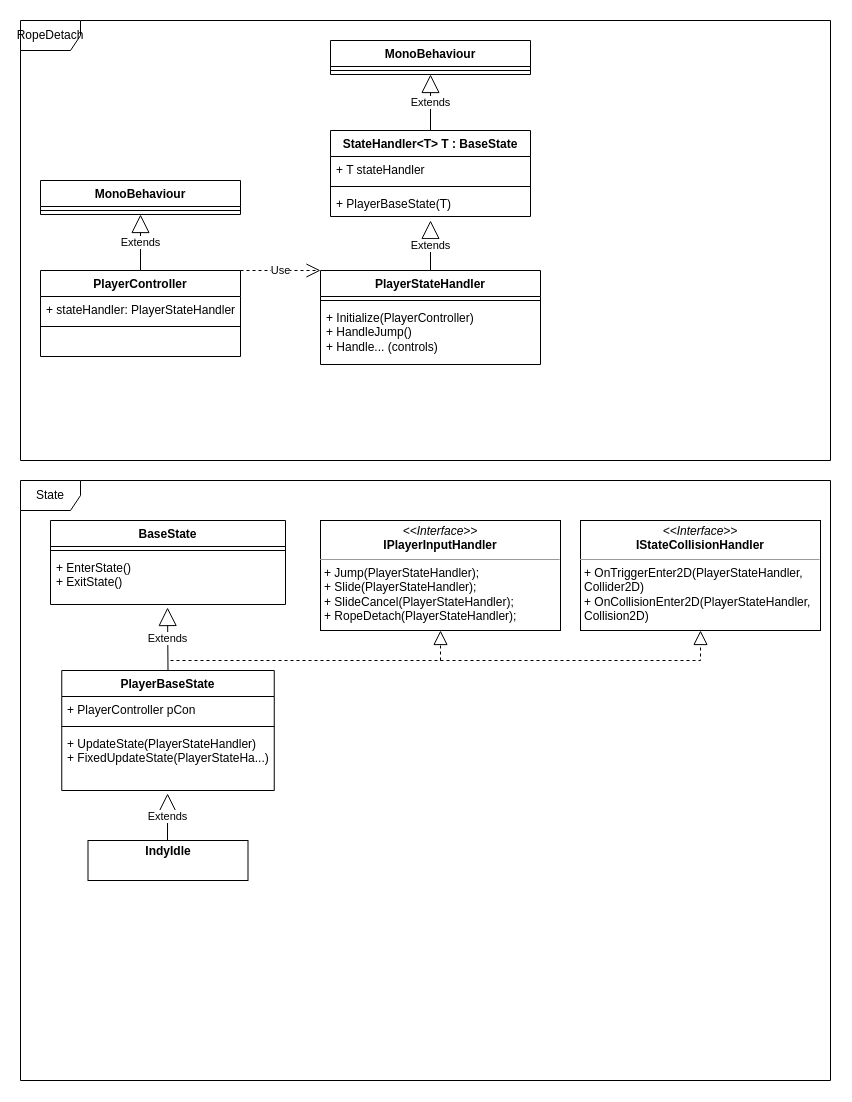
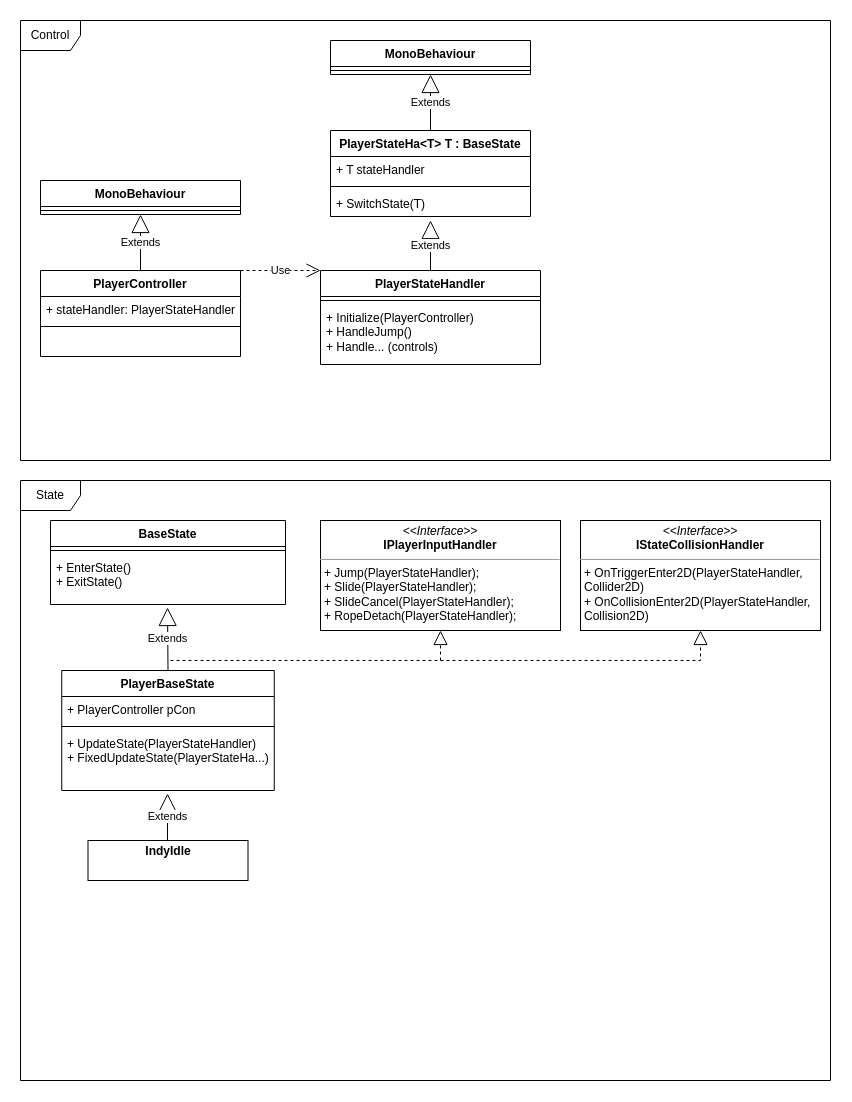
  <mxCell id="0" />
  <mxCell id="1" parent="0" />
  <mxCell id="2" value="PlayerController" style="swimlane;fontStyle=1;align=center;verticalAlign=top;childLayout=stackLayout;horizontal=1;startSize=26;horizontalStack=0;resizeParent=1;resizeParentMax=0;resizeLast=0;collapsible=1;marginBottom=0;whiteSpace=wrap;html=1;" parent="1" vertex="1"><mxGeometry x="40" y="270" width="200" height="86" as="geometry" /></mxCell>
  <mxCell id="3" value="+ stateHandler: PlayerStateHandler" style="text;strokeColor=none;fillColor=none;align=left;verticalAlign=top;spacingLeft=4;spacingRight=4;overflow=hidden;rotatable=0;points=[[0,0.5],[1,0.5]];portConstraint=eastwest;whiteSpace=wrap;html=1;" parent="2" vertex="1"><mxGeometry y="26" width="200" height="26" as="geometry" /></mxCell>
  <mxCell id="4" value="" style="line;strokeWidth=1;fillColor=none;align=left;verticalAlign=middle;spacingTop=-1;spacingLeft=3;spacingRight=3;rotatable=0;labelPosition=right;points=[];portConstraint=eastwest;strokeColor=inherit;" parent="2" vertex="1"><mxGeometry y="52" width="200" height="8" as="geometry" /></mxCell>
  <mxCell id="5" value="&amp;nbsp;" style="text;strokeColor=none;fillColor=none;align=left;verticalAlign=top;spacingLeft=4;spacingRight=4;overflow=hidden;rotatable=0;points=[[0,0.5],[1,0.5]];portConstraint=eastwest;whiteSpace=wrap;html=1;" parent="2" vertex="1"><mxGeometry y="60" width="200" height="26" as="geometry" /></mxCell>
  <mxCell id="6" value="PlayerStateHandler" style="swimlane;fontStyle=1;align=center;verticalAlign=top;childLayout=stackLayout;horizontal=1;startSize=26;horizontalStack=0;resizeParent=1;resizeParentMax=0;resizeLast=0;collapsible=1;marginBottom=0;whiteSpace=wrap;html=1;" parent="1" vertex="1"><mxGeometry x="320" y="270" width="220" height="94" as="geometry"><mxRectangle x="320" y="30" width="150" height="30" as="alternateBounds" /></mxGeometry></mxCell>
  <mxCell id="7" value="" style="line;strokeWidth=1;fillColor=none;align=left;verticalAlign=middle;spacingTop=-1;spacingLeft=3;spacingRight=3;rotatable=0;labelPosition=right;points=[];portConstraint=eastwest;strokeColor=inherit;" parent="6" vertex="1"><mxGeometry y="26" width="220" height="8" as="geometry" /></mxCell>
  <mxCell id="8" value="+ Initialize(PlayerController)&lt;br&gt;+ HandleJump()&lt;br&gt;+ Handle... (controls)" style="text;strokeColor=none;fillColor=none;align=left;verticalAlign=top;spacingLeft=4;spacingRight=4;overflow=hidden;rotatable=0;points=[[0,0.5],[1,0.5]];portConstraint=eastwest;whiteSpace=wrap;html=1;" parent="6" vertex="1"><mxGeometry y="34" width="220" height="60" as="geometry" /></mxCell>
  <mxCell id="9" value="Use" style="endArrow=open;endSize=12;dashed=1;html=1;rounded=0;exitX=1;exitY=0;exitDx=0;exitDy=0;entryX=0;entryY=0;entryDx=0;entryDy=0;" parent="1" source="2" target="6" edge="1"><mxGeometry width="160" relative="1" as="geometry"><mxPoint x="340" y="500" as="sourcePoint" /><mxPoint x="500" y="500" as="targetPoint" /></mxGeometry></mxCell>
  <mxCell id="10" value="MonoBehaviour" style="swimlane;fontStyle=1;align=center;verticalAlign=top;childLayout=stackLayout;horizontal=1;startSize=26;horizontalStack=0;resizeParent=1;resizeParentMax=0;resizeLast=0;collapsible=1;marginBottom=0;whiteSpace=wrap;html=1;" parent="1" vertex="1"><mxGeometry x="40" y="180" width="200" height="34" as="geometry" /></mxCell>
  <mxCell id="11" value="" style="line;strokeWidth=1;fillColor=none;align=left;verticalAlign=middle;spacingTop=-1;spacingLeft=3;spacingRight=3;rotatable=0;labelPosition=right;points=[];portConstraint=eastwest;strokeColor=inherit;" parent="10" vertex="1"><mxGeometry y="26" width="200" height="8" as="geometry" /></mxCell>
  <mxCell id="12" value="Extends" style="endArrow=block;endSize=16;endFill=0;html=1;rounded=0;exitX=0.5;exitY=0;exitDx=0;exitDy=0;entryX=0.5;entryY=1;entryDx=0;entryDy=0;" parent="1" source="2" target="10" edge="1"><mxGeometry width="160" relative="1" as="geometry"><mxPoint x="340" y="480" as="sourcePoint" /><mxPoint x="500" y="480" as="targetPoint" /></mxGeometry></mxCell>
  <mxCell id="13" value="MonoBehaviour" style="swimlane;fontStyle=1;align=center;verticalAlign=top;childLayout=stackLayout;horizontal=1;startSize=26;horizontalStack=0;resizeParent=1;resizeParentMax=0;resizeLast=0;collapsible=1;marginBottom=0;whiteSpace=wrap;html=1;" parent="1" vertex="1"><mxGeometry x="330" y="40" width="200" height="34" as="geometry" /></mxCell>
  <mxCell id="14" value="" style="line;strokeWidth=1;fillColor=none;align=left;verticalAlign=middle;spacingTop=-1;spacingLeft=3;spacingRight=3;rotatable=0;labelPosition=right;points=[];portConstraint=eastwest;strokeColor=inherit;" parent="13" vertex="1"><mxGeometry y="26" width="200" height="8" as="geometry" /></mxCell>
- <mxCell id="15" value="RopeDetach" style="shape=umlFrame;whiteSpace=wrap;html=1;pointerEvents=0;" parent="1" vertex="1"><mxGeometry x="20" y="20" width="810" height="440" as="geometry" /></mxCell>
+ <mxCell id="15" value="Control" style="shape=umlFrame;whiteSpace=wrap;html=1;pointerEvents=0;" parent="1" vertex="1"><mxGeometry x="20" y="20" width="810" height="440" as="geometry" /></mxCell>
  <mxCell id="16" value="BaseState" style="swimlane;fontStyle=1;align=center;verticalAlign=top;childLayout=stackLayout;horizontal=1;startSize=26;horizontalStack=0;resizeParent=1;resizeParentMax=0;resizeLast=0;collapsible=1;marginBottom=0;whiteSpace=wrap;html=1;" parent="1" vertex="1"><mxGeometry x="50" y="520" width="235" height="84" as="geometry"><mxRectangle x="50" y="450" width="250" height="30" as="alternateBounds" /></mxGeometry></mxCell>
  <mxCell id="17" value="" style="line;strokeWidth=1;fillColor=none;align=left;verticalAlign=middle;spacingTop=-1;spacingLeft=3;spacingRight=3;rotatable=0;labelPosition=right;points=[];portConstraint=eastwest;strokeColor=inherit;" parent="16" vertex="1"><mxGeometry y="26" width="235" height="8" as="geometry" /></mxCell>
  <mxCell id="18" value="+ EnterState()&lt;br&gt;+ ExitState()" style="text;strokeColor=none;fillColor=none;align=left;verticalAlign=top;spacingLeft=4;spacingRight=4;overflow=hidden;rotatable=0;points=[[0,0.5],[1,0.5]];portConstraint=eastwest;whiteSpace=wrap;html=1;" parent="16" vertex="1"><mxGeometry y="34" width="235" height="50" as="geometry" /></mxCell>
  <mxCell id="19" value="Extends" style="endArrow=block;endSize=16;endFill=0;html=1;rounded=0;entryX=0.498;entryY=1.06;entryDx=0;entryDy=0;entryPerimeter=0;exitX=0.5;exitY=0;exitDx=0;exitDy=0;" parent="1" source="20" target="18" edge="1"><mxGeometry width="160" relative="1" as="geometry"><mxPoint x="167.5" y="700" as="sourcePoint" /><mxPoint x="190" y="630" as="targetPoint" /></mxGeometry></mxCell>
  <mxCell id="20" value="PlayerBaseState" style="swimlane;fontStyle=1;align=center;verticalAlign=top;childLayout=stackLayout;horizontal=1;startSize=26;horizontalStack=0;resizeParent=1;resizeParentMax=0;resizeLast=0;collapsible=1;marginBottom=0;whiteSpace=wrap;html=1;" parent="1" vertex="1"><mxGeometry x="61.25" y="670" width="212.5" height="120" as="geometry" /></mxCell>
  <mxCell id="21" value="+ PlayerController pCon" style="text;strokeColor=none;fillColor=none;align=left;verticalAlign=top;spacingLeft=4;spacingRight=4;overflow=hidden;rotatable=0;points=[[0,0.5],[1,0.5]];portConstraint=eastwest;whiteSpace=wrap;html=1;" parent="20" vertex="1"><mxGeometry y="26" width="212.5" height="26" as="geometry" /></mxCell>
  <mxCell id="22" value="" style="line;strokeWidth=1;fillColor=none;align=left;verticalAlign=middle;spacingTop=-1;spacingLeft=3;spacingRight=3;rotatable=0;labelPosition=right;points=[];portConstraint=eastwest;strokeColor=inherit;" parent="20" vertex="1"><mxGeometry y="52" width="212.5" height="8" as="geometry" /></mxCell>
  <mxCell id="23" value="+ UpdateState(PlayerStateHandler)&lt;br&gt;+ FixedUpdateState(PlayerStateHa...)" style="text;strokeColor=none;fillColor=none;align=left;verticalAlign=top;spacingLeft=4;spacingRight=4;overflow=hidden;rotatable=0;points=[[0,0.5],[1,0.5]];portConstraint=eastwest;whiteSpace=wrap;html=1;" parent="20" vertex="1"><mxGeometry y="60" width="212.5" height="60" as="geometry" /></mxCell>
  <mxCell id="24" value="Extends" style="endArrow=block;endSize=16;endFill=0;html=1;rounded=0;exitX=0.5;exitY=0;exitDx=0;exitDy=0;" parent="1" source="6" edge="1"><mxGeometry width="160" relative="1" as="geometry"><mxPoint x="340" y="360" as="sourcePoint" /><mxPoint x="430" y="220" as="targetPoint" /></mxGeometry></mxCell>
  <mxCell id="25" value="Extends" style="endArrow=block;endSize=16;endFill=0;html=1;rounded=0;exitX=0.5;exitY=0;exitDx=0;exitDy=0;entryX=0.5;entryY=1;entryDx=0;entryDy=0;" parent="1" target="13" edge="1"><mxGeometry width="160" relative="1" as="geometry"><mxPoint x="430" y="130" as="sourcePoint" /><mxPoint x="440" y="184" as="targetPoint" /></mxGeometry></mxCell>
  <mxCell id="26" value="&lt;p style=&quot;margin:0px;margin-top:4px;text-align:center;&quot;&gt;&lt;i&gt;&amp;lt;&amp;lt;Interface&amp;gt;&amp;gt;&lt;/i&gt;&lt;br&gt;&lt;b&gt;IPlayerInputHandler&lt;/b&gt;&lt;/p&gt;&lt;hr size=&quot;1&quot;&gt;&lt;p style=&quot;margin:0px;margin-left:4px;&quot;&gt;+&amp;nbsp;Jump(PlayerStateHandler);&lt;/p&gt;&lt;p style=&quot;margin:0px;margin-left:4px;&quot;&gt;+ Slide(PlayerStateHandler);&lt;/p&gt;&lt;p style=&quot;margin:0px;margin-left:4px;&quot;&gt;+ SlideCancel(PlayerStateHandler);&lt;/p&gt;&lt;p style=&quot;margin:0px;margin-left:4px;&quot;&gt;+ RopeDetach(PlayerStateHandler);&lt;/p&gt;" style="verticalAlign=top;align=left;overflow=fill;fontSize=12;fontFamily=Helvetica;html=1;whiteSpace=wrap;" parent="1" vertex="1"><mxGeometry x="320" y="520" width="240" height="110" as="geometry" /></mxCell>
  <mxCell id="27" value="&lt;p style=&quot;margin: 4px 0px 0px;&quot;&gt;&lt;b style=&quot;background-color: initial;&quot;&gt;IndyIdle&lt;/b&gt;&lt;br&gt;&lt;/p&gt;&lt;p style=&quot;margin:0px;margin-left:4px;&quot;&gt;&lt;br&gt;&lt;/p&gt;" style="verticalAlign=top;align=center;overflow=fill;fontSize=12;fontFamily=Helvetica;html=1;whiteSpace=wrap;" parent="1" vertex="1"><mxGeometry x="87.5" y="840" width="160" height="40" as="geometry" /></mxCell>
  <mxCell id="28" value="State" style="shape=umlFrame;whiteSpace=wrap;html=1;pointerEvents=0;" parent="1" vertex="1"><mxGeometry x="20" y="480" width="810" height="600" as="geometry" /></mxCell>
  <mxCell id="29" value="Extends" style="endArrow=block;endSize=16;endFill=0;html=1;rounded=0;entryX=0.498;entryY=1.05;entryDx=0;entryDy=0;entryPerimeter=0;" parent="1" target="23" edge="1"><mxGeometry width="160" relative="1" as="geometry"><mxPoint x="167" y="840" as="sourcePoint" /><mxPoint x="329" y="750" as="targetPoint" /></mxGeometry></mxCell>
  <mxCell id="30" value="&lt;p style=&quot;margin:0px;margin-top:4px;text-align:center;&quot;&gt;&lt;i&gt;&amp;lt;&amp;lt;Interface&amp;gt;&amp;gt;&lt;/i&gt;&lt;br&gt;&lt;b&gt;IStateCollisionHandler&lt;/b&gt;&lt;/p&gt;&lt;hr size=&quot;1&quot;&gt;&lt;p style=&quot;margin:0px;margin-left:4px;&quot;&gt;+ OnTriggerEnter2D(PlayerStateHandler, Collider2D)&lt;/p&gt;&lt;p style=&quot;margin:0px;margin-left:4px;&quot;&gt;+ OnCollisionEnter2D(PlayerStateHandler, Collision2D)&lt;/p&gt;" style="verticalAlign=top;align=left;overflow=fill;fontSize=12;fontFamily=Helvetica;html=1;whiteSpace=wrap;" vertex="1" parent="1"><mxGeometry x="580" y="520" width="240" height="110" as="geometry" /></mxCell>
  <mxCell id="31" value="" style="endArrow=block;dashed=1;endFill=0;endSize=12;html=1;rounded=0;entryX=0.5;entryY=1;entryDx=0;entryDy=0;" edge="1" parent="1" target="26"><mxGeometry width="160" relative="1" as="geometry"><mxPoint x="170" y="660" as="sourcePoint" /><mxPoint x="330" y="660" as="targetPoint" /><Array as="points"><mxPoint x="440" y="660" /></Array></mxGeometry></mxCell>
  <mxCell id="32" value="" style="endArrow=block;dashed=1;endFill=0;endSize=12;html=1;rounded=0;entryX=0.5;entryY=1;entryDx=0;entryDy=0;" edge="1" parent="1" target="30"><mxGeometry width="160" relative="1" as="geometry"><mxPoint x="440" y="660" as="sourcePoint" /><mxPoint x="600" y="660" as="targetPoint" /><Array as="points"><mxPoint x="700" y="660" /></Array></mxGeometry></mxCell>
- <mxCell id="33" value="StateHandler&amp;lt;T&amp;gt; T : BaseState" style="swimlane;fontStyle=1;align=center;verticalAlign=top;childLayout=stackLayout;horizontal=1;startSize=26;horizontalStack=0;resizeParent=1;resizeParentMax=0;resizeLast=0;collapsible=1;marginBottom=0;whiteSpace=wrap;html=1;" vertex="1" parent="1"><mxGeometry x="330" y="130" width="200" height="86" as="geometry" /></mxCell>
+ <mxCell id="33" value="PlayerStateHa&amp;lt;T&amp;gt; T : BaseState" style="swimlane;fontStyle=1;align=center;verticalAlign=top;childLayout=stackLayout;horizontal=1;startSize=26;horizontalStack=0;resizeParent=1;resizeParentMax=0;resizeLast=0;collapsible=1;marginBottom=0;whiteSpace=wrap;html=1;" vertex="1" parent="1"><mxGeometry x="330" y="130" width="200" height="86" as="geometry" /></mxCell>
  <mxCell id="34" value="+ T stateHandler" style="text;strokeColor=none;fillColor=none;align=left;verticalAlign=top;spacingLeft=4;spacingRight=4;overflow=hidden;rotatable=0;points=[[0,0.5],[1,0.5]];portConstraint=eastwest;whiteSpace=wrap;html=1;" vertex="1" parent="33"><mxGeometry y="26" width="200" height="26" as="geometry" /></mxCell>
  <mxCell id="35" value="" style="line;strokeWidth=1;fillColor=none;align=left;verticalAlign=middle;spacingTop=-1;spacingLeft=3;spacingRight=3;rotatable=0;labelPosition=right;points=[];portConstraint=eastwest;strokeColor=inherit;" vertex="1" parent="33"><mxGeometry y="52" width="200" height="8" as="geometry" /></mxCell>
- <mxCell id="36" value="+ PlayerBaseState(T)" style="text;strokeColor=none;fillColor=none;align=left;verticalAlign=top;spacingLeft=4;spacingRight=4;overflow=hidden;rotatable=0;points=[[0,0.5],[1,0.5]];portConstraint=eastwest;whiteSpace=wrap;html=1;" vertex="1" parent="33"><mxGeometry y="60" width="200" height="26" as="geometry" /></mxCell>
+ <mxCell id="36" value="+ SwitchState(T)" style="text;strokeColor=none;fillColor=none;align=left;verticalAlign=top;spacingLeft=4;spacingRight=4;overflow=hidden;rotatable=0;points=[[0,0.5],[1,0.5]];portConstraint=eastwest;whiteSpace=wrap;html=1;" vertex="1" parent="33"><mxGeometry y="60" width="200" height="26" as="geometry" /></mxCell>
